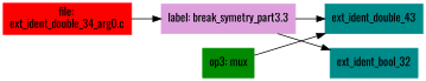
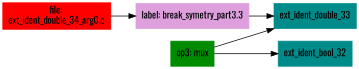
  digraph {
    fontname=Oswald
    rankdir=LR
    node [color=cyan4 fontname=Oswald shape=box style=filled]
    edge [fontname=Oswald]
    n1 [color=red label="file: \next_ident_double_34_arg0.c"]
    n2 [color=plum label="label: break_symetry_part3.3"]
-   n3 [label=ext_ident_double_43]
+   n3 [label=ext_ident_double_33]
    n4 [color=green4 label="op3: mux"]
    n5 [label=ext_ident_bool_32]
    n1 -> n2
    n2 -> n3
    n4 -> n3
-   n2 -> n5
+   n4 -> n5
  }
